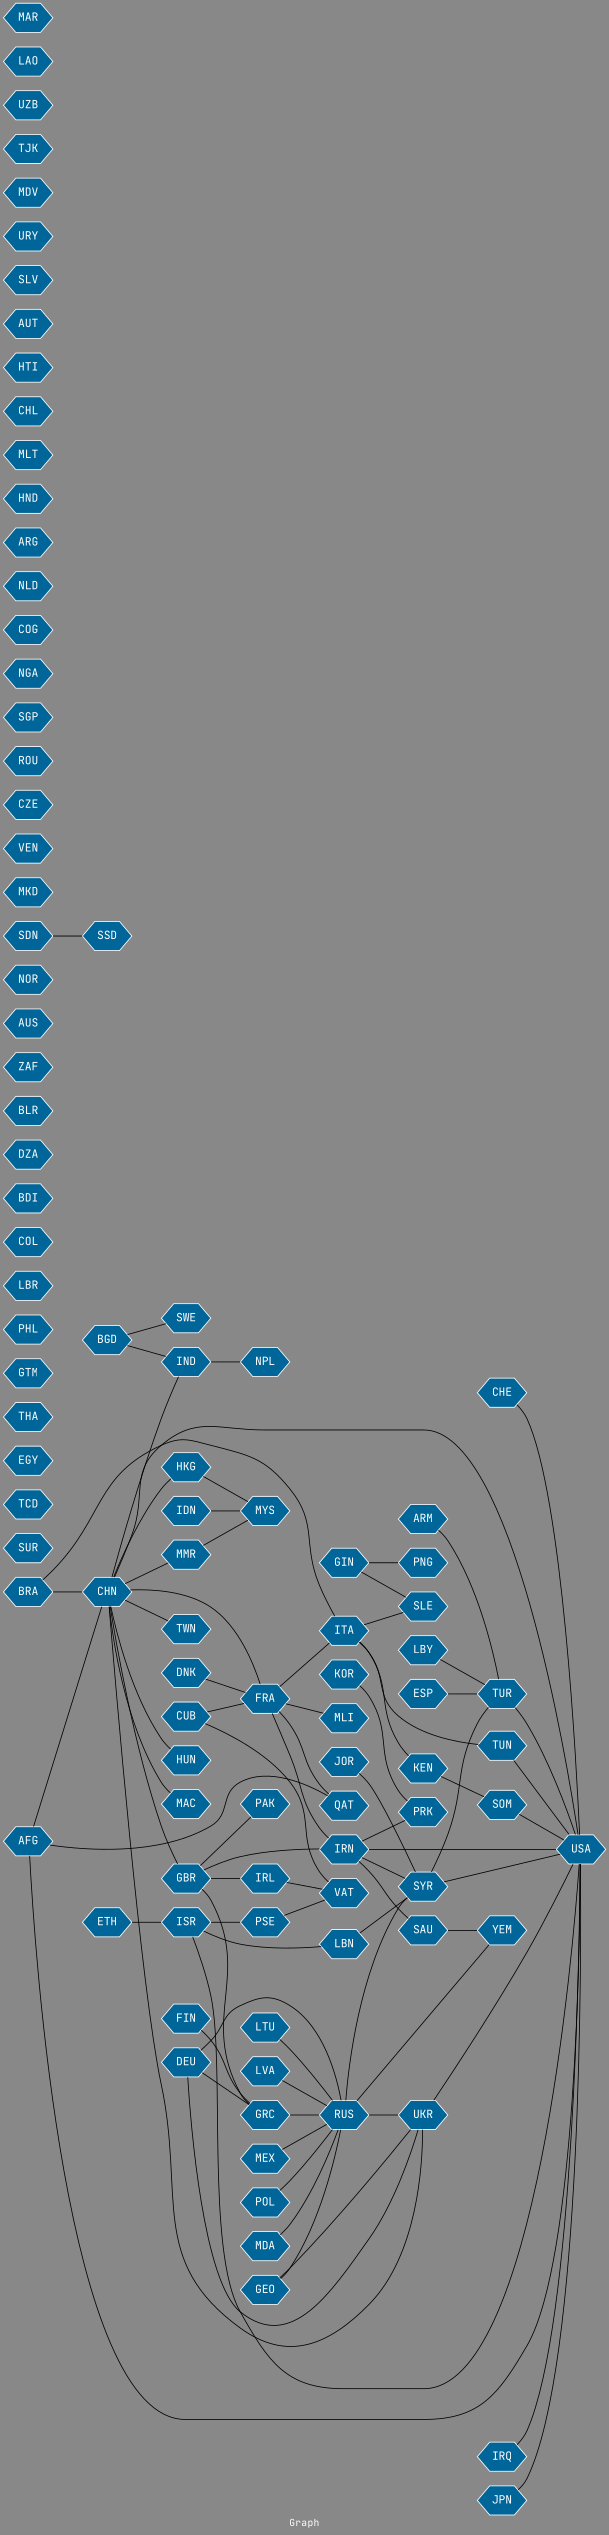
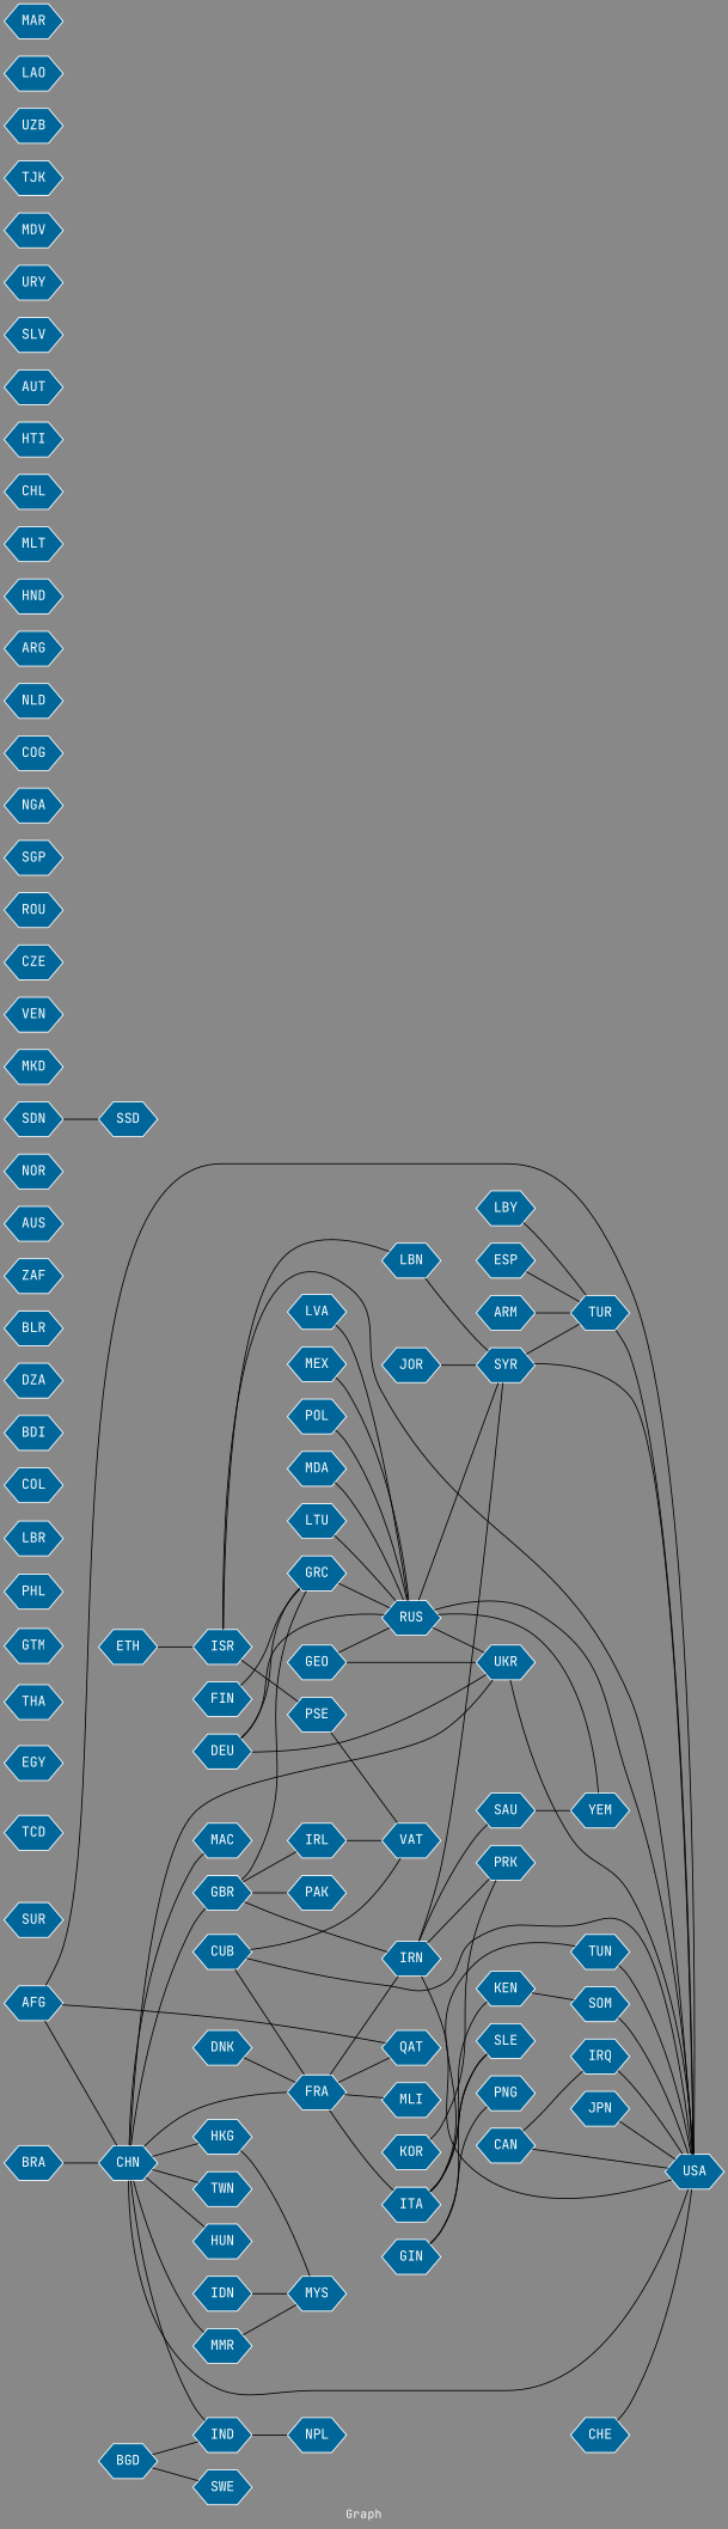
  graph {
    bgcolor="#888888"
    fontcolor=white
    fontname="JetBrains Mono"
    fontsize=12
    label="Graph"
    rankdir=LR
    node [color=white fillcolor="#006699" fontcolor=white fontname="JetBrains Mono" shape=hexagon style=filled]
    edge [arrowhead=open color=black fontcolor=white fontname="JetBrains Mono" fontsize=12 weight=1]
    n1 [label=LBY]
    n2 [label=TUR]
    n3 [label=USA]
    n4 [label=SYR]
    n5 [label=ISR]
    n6 [label=PSE]
    n7 [label=LBN]
    n8 [label=VAT]
    n9 [label=SUR]
    n10 [label=CHN]
    n11 [label=IND]
    n12 [label=MMR]
    n13 [label=GBR]
    n14 [label=TWN]
    n15 [label=FRA]
    n16 [label=HKG]
    n17 [label=HUN]
    n18 [label=MAC]
    n19 [label=UKR]
    n20 [label=NPL]
    n21 [label=MYS]
    n22 [label=IRN]
    n23 [label=GRC]
    n24 [label=PAK]
    n25 [label=IRL]
    n26 [label=RUS]
    n27 [label=YEM]
    n28 [label=ITA]
    n29 [label=QAT]
    n30 [label=MLI]
    n31 [label=PRK]
    n32 [label=SAU]
    n33 [label=MEX]
    n34 [label=BRA]
    n35 [label=TUN]
    n36 [label=KEN]
    n37 [label=SLE]
    n38 [label=ESP]
    n39 [label=KOR]
    n40 [label=IRQ]
    n41 [label=TCD]
    n42 [label=DNK]
    n43 [label=EGY]
    n44 [label=THA]
    n45 [label=AFG]
    n46 [label=JPN]
    n47 [label=POL]
    n48 [label=IDN]
    n49 [label=GTM]
    n50 [label=DEU]
    n51 [label=PHL]
    n52 [label=LBR]
    n53 [label=COL]
    n54 [label=FIN]
    n55 [label=BDI]
    n56 [label=ETH]
    n57 [label=DZA]
    n58 [label=BLR]
    n59 [label=ZAF]
    n60 [label=AUS]
    n61 [label=CUB]
    n62 [label=NOR]
    n63 [label=SSD]
    n64 [label=SDN]
    n65 [label=MKD]
    n66 [label=SOM]
    n67 [label=VEN]
    n68 [label=CZE]
    n69 [label=GEO]
+   n70 [label=CAN]
    n71 [label=CHE]
    n72 [label=ROU]
    n73 [label=SGP]
    n74 [label=NGA]
    n75 [label=COG]
    n76 [label=BGD]
    n77 [label=SWE]
    n78 [label=JOR]
    n79 [label=NLD]
    n80 [label=ARG]
    n81 [label=HND]
    n82 [label=ARM]
    n83 [label=MLT]
    n84 [label=MDA]
    n85 [label=CHL]
    n86 [label=HTI]
    n87 [label=AUT]
    n88 [label=GIN]
    n89 [label=PNG]
    n90 [label=SLV]
    n91 [label=LTU]
    n92 [label=URY]
    n93 [label=LVA]
    n94 [label=MDV]
    n95 [label=TJK]
    n96 [label=UZB]
    n97 [label=LAO]
    n98 [label=MAR]
    n1 -- n2
    n2 -- n3
    n4 -- n2 [weight=2]
    n4 -- n3 [weight=2]
    n5 -- n3 [weight=2]
    n5 -- n6 [weight=10]
    n5 -- n7 [weight=2]
    n6 -- n8 [weight=3]
    n7 -- n4 [weight=2]
    n10 -- n3 [weight=2]
    n10 -- n11 [weight=5]
    n10 -- n12
    n10 -- n13
    n10 -- n14
    n10 -- n15 [weight=3]
    n10 -- n16
    n10 -- n17 [weight=2]
    n10 -- n18
    n10 -- n19 [weight=4]
    n11 -- n20 [weight=3]
    n12 -- n21 [weight=2]
    n13 -- n22
    n13 -- n23 [weight=2]
    n13 -- n24 [weight=2]
    n13 -- n25 [weight=2]
    n15 -- n22 [weight=2]
    n15 -- n28
    n15 -- n29
    n15 -- n30
    n16 -- n21 [weight=2]
    n19 -- n3
    n22 -- n3 [weight=11]
    n22 -- n4
    n22 -- n31
    n22 -- n32 [weight=3]
    n23 -- n26 [weight=2]
    n25 -- n8
+   n26 -- n3
    n26 -- n4 [weight=2]
    n26 -- n19 [weight=10]
    n26 -- n27
    n28 -- n35
    n28 -- n36
    n28 -- n37
    n32 -- n27 [weight=10]
    n33 -- n26
    n34 -- n10 [weight=2]
-   n34 -- n28
    n35 -- n3
    n36 -- n66
    n38 -- n2
    n39 -- n31 [weight=3]
    n40 -- n3
    n42 -- n15
    n45 -- n3
    n45 -- n10
    n45 -- n29 [weight=2]
    n46 -- n3
    n47 -- n26
    n48 -- n21 [weight=3]
    n50 -- n19
    n50 -- n23
    n50 -- n26 [weight=3]
    n54 -- n23
    n56 -- n5 [weight=3]
+   n61 -- n3
    n61 -- n8 [weight=3]
    n61 -- n15 [weight=2]
    n64 -- n63 [weight=2]
    n66 -- n3
    n69 -- n19
    n69 -- n26
+   n70 -- n3
+   n70 -- n40
    n71 -- n3
    n76 -- n11
    n76 -- n77
    n78 -- n4
    n82 -- n2 [weight=2]
    n84 -- n26
    n88 -- n37
    n88 -- n89 [weight=2]
    n91 -- n26
    n93 -- n26
  }
